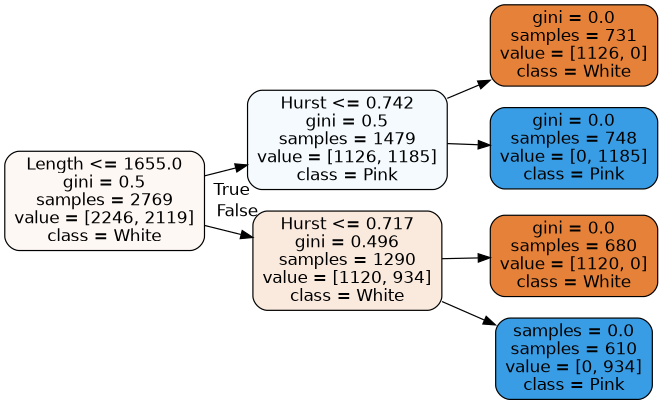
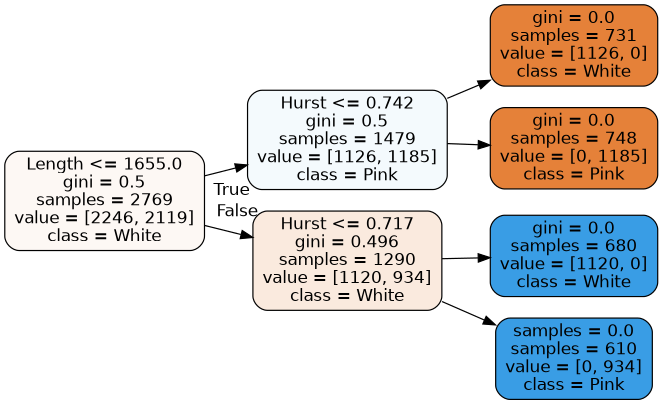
  digraph {
    rankdir=LR
    node [color=black fillcolor="#e58139ff" fontname=helvetica shape=box style="filled, rounded"]
    edge [fontname=helvetica]
    n1 [fillcolor="#e581390e" label="Length <= 1655.0\ngini = 0.5\nsamples = 2769\nvalue = [2246, 2119]\nclass = White"]
    n2 [fillcolor="#399de50d" label="Hurst <= 0.742\ngini = 0.5\nsamples = 1479\nvalue = [1126, 1185]\nclass = Pink"]
    n3 [fillcolor="#e581392a" label="Hurst <= 0.717\ngini = 0.496\nsamples = 1290\nvalue = [1120, 934]\nclass = White"]
    n4 [label="gini = 0.0\nsamples = 731\nvalue = [1126, 0]\nclass = White"]
-   n5 [fillcolor="#399de5ff" label="gini = 0.0\nsamples = 748\nvalue = [0, 1185]\nclass = Pink"]
-   n6 [label="gini = 0.0\nsamples = 680\nvalue = [1120, 0]\nclass = White"]
+   n5 [label="gini = 0.0\nsamples = 748\nvalue = [0, 1185]\nclass = Pink"]
+   n6 [fillcolor="#399de5ff" label="gini = 0.0\nsamples = 680\nvalue = [1120, 0]\nclass = White"]
    n7 [fillcolor="#399de5ff" label="samples = 0.0\nsamples = 610\nvalue = [0, 934]\nclass = Pink"]
    n1 -> n2 [headlabel=True labelangle=45 labeldistance=2.5]
    n1 -> n3 [headlabel=False labelangle=-45 labeldistance=2.5]
    n2 -> n4
    n2 -> n5
    n3 -> n6
    n3 -> n7
  }
